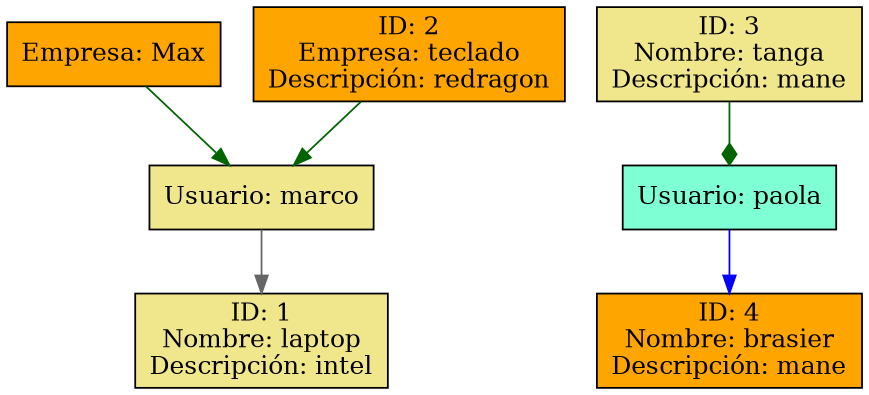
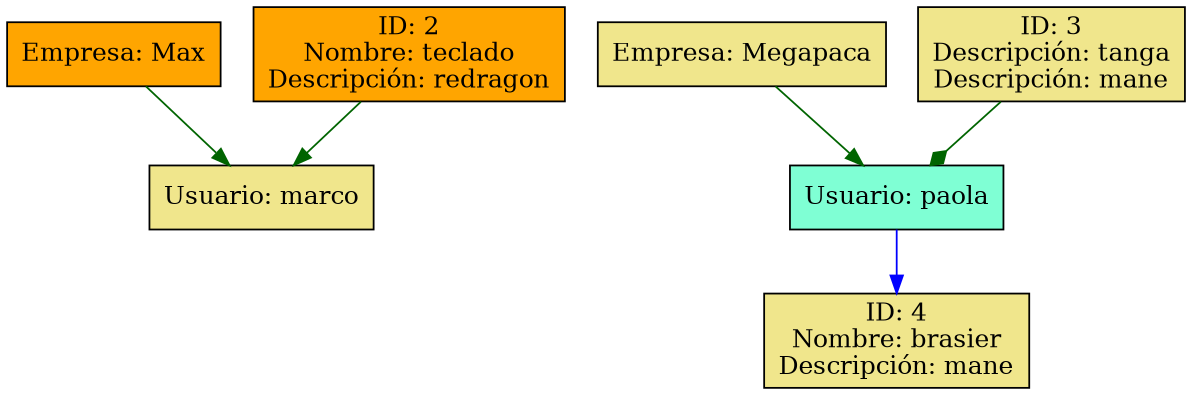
  digraph {
    rankdir=TB
    node [fillcolor=khaki shape=rectangle style=filled]
    edge [arrowhead=normal color=darkgreen]
    n1 [fillcolor=orange label="Empresa: Max"]
    n2 [label="Usuario: marco"]
-   n3 [label="ID: 1\nNombre: laptop\nDescripción: intel"]
-   n4 [fillcolor=orange label="ID: 2\nEmpresa: teclado\nDescripción: redragon"]
+   n4 [fillcolor=orange label="ID: 2\nNombre: teclado\nDescripción: redragon"]
+   n5 [label="Empresa: Megapaca"]
    n6 [fillcolor=aquamarine label="Usuario: paola"]
-   n7 [fillcolor=orange label="ID: 4\nNombre: brasier\nDescripción: mane"]
-   n8 [label="ID: 3\nNombre: tanga\nDescripción: mane"]
+   n7 [label="ID: 4\nNombre: brasier\nDescripción: mane"]
+   n8 [label="ID: 3\nDescripción: tanga\nDescripción: mane"]
    n1 -> n2
-   n2 -> n3 [color=gray40]
    n4 -> n2
+   n5 -> n6
    n6 -> n7 [color=blue]
    n8 -> n6 [arrowhead=diamond]
  }
